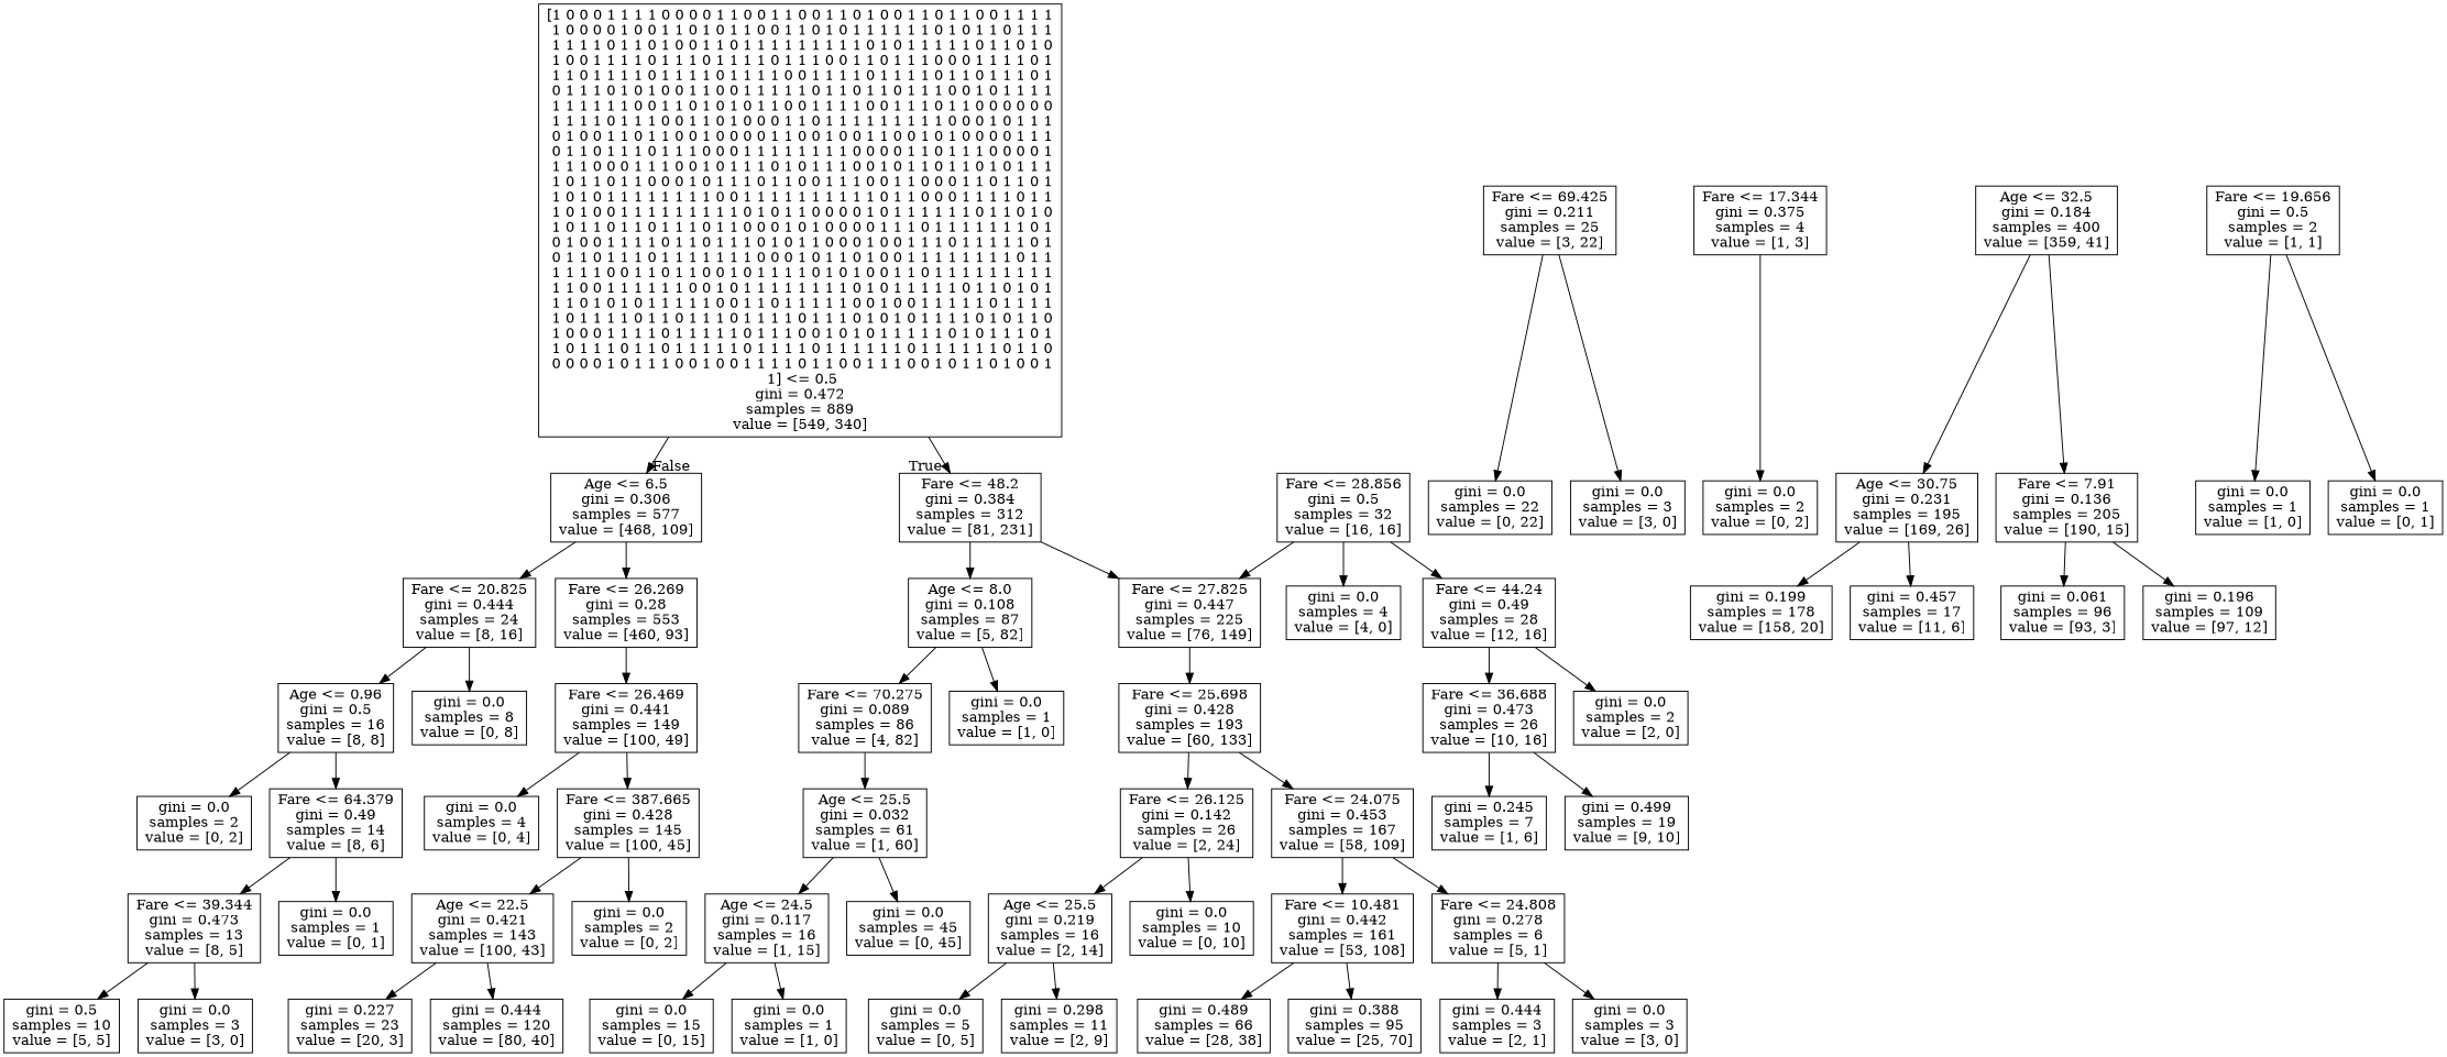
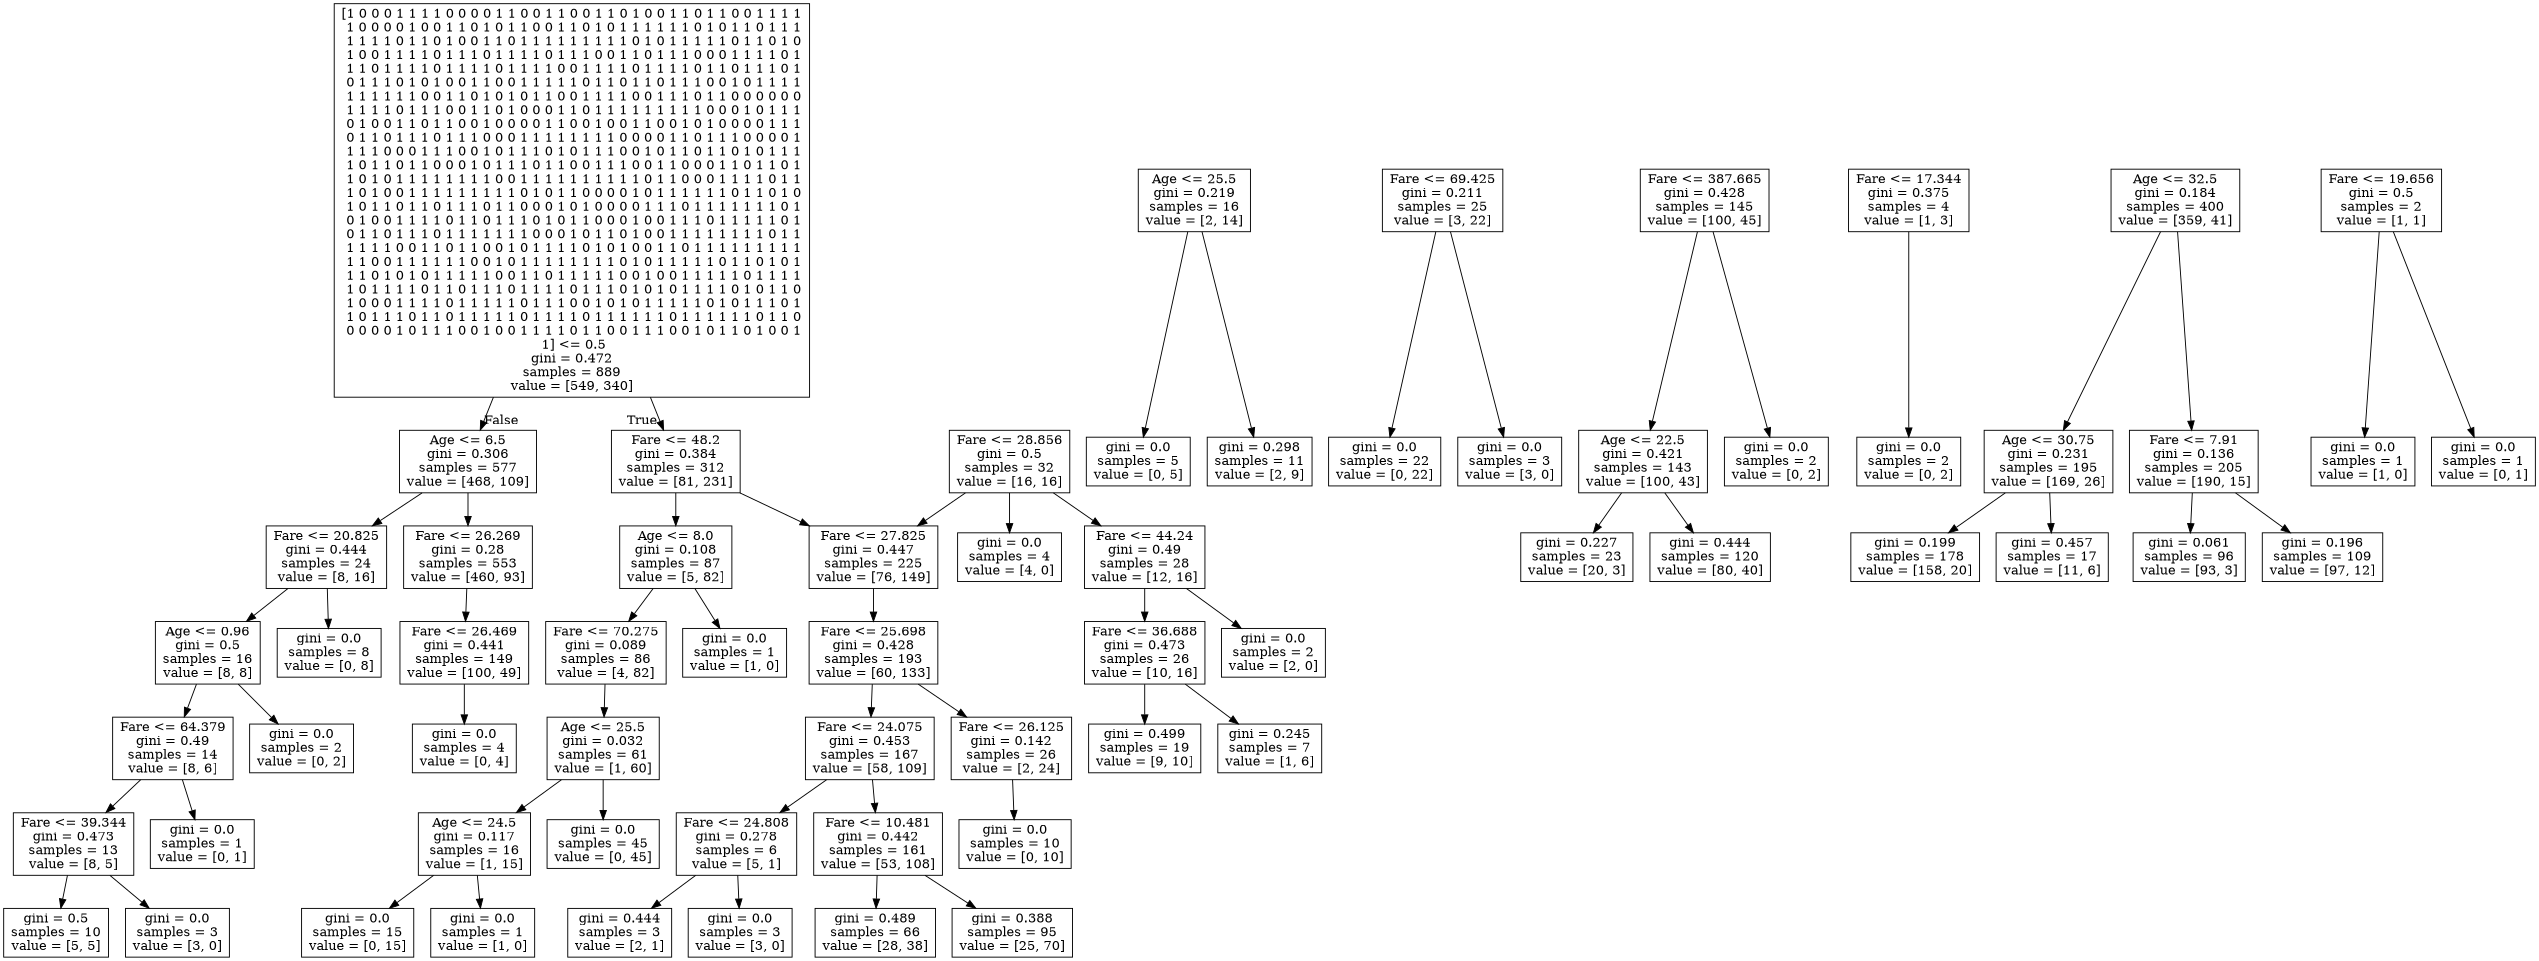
  digraph {
    node [shape=box]
    n1 [label="[1 0 0 0 1 1 1 1 0 0 0 0 1 1 0 0 1 1 0 0 1 1 0 1 0 0 1 1 0 1 1 0 0 1 1 1 1\n 1 0 0 0 0 1 0 0 1 1 0 1 0 1 1 0 0 1 1 0 1 0 1 1 1 1 1 1 0 1 0 1 1 0 1 1 1\n 1 1 1 1 0 1 1 0 1 0 0 1 1 0 1 1 1 1 1 1 1 1 1 0 1 0 1 1 1 1 1 0 1 1 0 1 0\n 1 0 0 1 1 1 1 0 1 1 1 0 1 1 1 1 0 1 1 1 0 0 1 1 0 1 1 1 0 0 0 1 1 1 1 0 1\n 1 1 0 1 1 1 1 0 1 1 1 1 0 1 1 1 1 0 0 1 1 1 1 0 1 1 1 1 0 1 1 0 1 1 1 0 1\n 0 1 1 1 0 1 0 1 0 0 1 1 0 0 1 1 1 1 1 0 1 1 0 1 1 0 1 1 1 0 0 1 0 1 1 1 1\n 1 1 1 1 1 1 0 0 1 1 0 1 0 1 0 1 1 0 0 1 1 1 1 0 0 1 1 1 0 1 1 0 0 0 0 0 0\n 1 1 1 1 0 1 1 1 0 0 1 1 0 1 0 0 0 1 1 0 1 1 1 1 1 1 1 1 1 0 0 0 1 0 1 1 1\n 0 1 0 0 1 1 0 1 1 0 0 1 0 0 0 0 1 1 0 0 1 0 0 1 1 0 0 1 0 1 0 0 0 0 1 1 1\n 0 1 1 0 1 1 1 0 1 1 1 0 0 0 1 1 1 1 1 1 1 1 0 0 0 0 1 1 0 1 1 1 0 0 0 0 1\n 1 1 1 0 0 0 1 1 1 0 0 1 0 1 1 1 0 1 0 1 1 1 0 0 1 0 1 1 0 1 1 0 1 0 1 1 1\n 1 0 1 1 0 1 1 0 0 0 1 0 1 1 1 0 1 1 0 0 1 1 1 0 0 1 1 0 0 0 1 1 0 1 1 0 1\n 1 0 1 0 1 1 1 1 1 1 1 1 0 0 1 1 1 1 1 1 1 1 1 1 0 1 1 0 0 0 1 1 1 1 0 1 1\n 1 0 1 0 0 1 1 1 1 1 1 1 1 1 0 1 0 1 1 0 0 0 0 1 0 1 1 1 1 1 1 0 1 1 0 1 0\n 1 0 1 1 0 1 1 0 1 1 1 0 1 1 0 0 0 1 0 1 0 0 0 0 1 1 1 0 1 1 1 1 1 1 1 0 1\n 0 1 0 0 1 1 1 1 0 1 1 0 1 1 1 0 1 0 1 1 0 0 0 1 0 0 1 1 1 0 1 1 1 1 1 0 1\n 0 1 1 0 1 1 1 0 1 1 1 1 1 1 1 0 0 0 1 0 1 1 0 1 0 0 1 1 1 1 1 1 1 1 0 1 1\n 1 1 1 1 0 0 1 1 0 1 1 0 0 1 0 1 1 1 1 0 1 0 1 0 0 1 1 0 1 1 1 1 1 1 1 1 1\n 1 1 0 0 1 1 1 1 1 1 0 0 1 0 1 1 1 1 1 1 1 1 0 1 0 1 1 1 1 1 0 1 1 0 1 0 1\n 1 1 0 1 0 1 0 1 1 1 1 1 0 0 1 1 0 1 1 1 1 1 0 0 1 0 0 1 1 1 1 1 0 1 1 1 1\n 1 0 1 1 1 1 0 1 1 0 1 1 1 0 1 1 1 1 0 1 1 1 0 1 0 1 0 1 1 1 1 0 1 0 1 1 0\n 1 0 0 0 1 1 1 1 0 1 1 1 1 1 0 1 1 1 0 0 1 0 1 0 1 1 1 1 1 0 1 0 1 1 1 0 1\n 1 0 1 1 1 0 1 1 0 1 1 1 1 1 0 1 1 1 1 0 1 1 1 1 1 1 0 1 1 1 1 1 1 0 1 1 0\n 0 0 0 0 1 0 1 1 1 0 0 1 0 0 1 1 1 1 0 1 1 0 0 1 1 1 0 0 1 0 1 1 0 1 0 0 1\n 1] <= 0.5\ngini = 0.472\nsamples = 889\nvalue = [549, 340]"]
    n2 [label="Fare <= 48.2\ngini = 0.384\nsamples = 312\nvalue = [81, 231]"]
    n3 [label="Age <= 6.5\ngini = 0.306\nsamples = 577\nvalue = [468, 109]"]
    n4 [label="Fare <= 27.825\ngini = 0.447\nsamples = 225\nvalue = [76, 149]"]
    n5 [label="Age <= 8.0\ngini = 0.108\nsamples = 87\nvalue = [5, 82]"]
    n6 [label="Fare <= 20.825\ngini = 0.444\nsamples = 24\nvalue = [8, 16]"]
    n7 [label="Fare <= 26.269\ngini = 0.28\nsamples = 553\nvalue = [460, 93]"]
    n8 [label="Fare <= 25.698\ngini = 0.428\nsamples = 193\nvalue = [60, 133]"]
    n9 [label="gini = 0.0\nsamples = 1\nvalue = [1, 0]"]
    n10 [label="Fare <= 70.275\ngini = 0.089\nsamples = 86\nvalue = [4, 82]"]
    n11 [label="Fare <= 24.075\ngini = 0.453\nsamples = 167\nvalue = [58, 109]"]
    n12 [label="Fare <= 26.125\ngini = 0.142\nsamples = 26\nvalue = [2, 24]"]
    n13 [label="Fare <= 28.856\ngini = 0.5\nsamples = 32\nvalue = [16, 16]"]
    n14 [label="gini = 0.0\nsamples = 4\nvalue = [4, 0]"]
    n15 [label="Fare <= 44.24\ngini = 0.49\nsamples = 28\nvalue = [12, 16]"]
    n16 [label="Fare <= 10.481\ngini = 0.442\nsamples = 161\nvalue = [53, 108]"]
    n17 [label="Fare <= 24.808\ngini = 0.278\nsamples = 6\nvalue = [5, 1]"]
    n18 [label="Age <= 25.5\ngini = 0.219\nsamples = 16\nvalue = [2, 14]"]
    n19 [label="gini = 0.0\nsamples = 10\nvalue = [0, 10]"]
    n20 [label="gini = 0.489\nsamples = 66\nvalue = [28, 38]"]
    n21 [label="gini = 0.388\nsamples = 95\nvalue = [25, 70]"]
    n22 [label="gini = 0.444\nsamples = 3\nvalue = [2, 1]"]
    n23 [label="gini = 0.0\nsamples = 3\nvalue = [3, 0]"]
    n24 [label="gini = 0.0\nsamples = 5\nvalue = [0, 5]"]
    n25 [label="gini = 0.298\nsamples = 11\nvalue = [2, 9]"]
    n26 [label="Fare <= 36.688\ngini = 0.473\nsamples = 26\nvalue = [10, 16]"]
    n27 [label="gini = 0.0\nsamples = 2\nvalue = [2, 0]"]
    n28 [label="gini = 0.499\nsamples = 19\nvalue = [9, 10]"]
    n29 [label="gini = 0.245\nsamples = 7\nvalue = [1, 6]"]
    n30 [label="Age <= 25.5\ngini = 0.032\nsamples = 61\nvalue = [1, 60]"]
    n31 [label="Fare <= 69.425\ngini = 0.211\nsamples = 25\nvalue = [3, 22]"]
    n32 [label="gini = 0.0\nsamples = 22\nvalue = [0, 22]"]
    n33 [label="gini = 0.0\nsamples = 3\nvalue = [3, 0]"]
    n34 [label="Age <= 24.5\ngini = 0.117\nsamples = 16\nvalue = [1, 15]"]
    n35 [label="gini = 0.0\nsamples = 45\nvalue = [0, 45]"]
    n36 [label="gini = 0.0\nsamples = 15\nvalue = [0, 15]"]
    n37 [label="gini = 0.0\nsamples = 1\nvalue = [1, 0]"]
    n38 [label="gini = 0.0\nsamples = 8\nvalue = [0, 8]"]
    n39 [label="Age <= 0.96\ngini = 0.5\nsamples = 16\nvalue = [8, 8]"]
    n40 [label="Fare <= 26.469\ngini = 0.441\nsamples = 149\nvalue = [100, 49]"]
    n41 [label="gini = 0.0\nsamples = 2\nvalue = [0, 2]"]
    n42 [label="Fare <= 64.379\ngini = 0.49\nsamples = 14\nvalue = [8, 6]"]
    n43 [label="Fare <= 39.344\ngini = 0.473\nsamples = 13\nvalue = [8, 5]"]
    n44 [label="gini = 0.0\nsamples = 1\nvalue = [0, 1]"]
    n45 [label="gini = 0.5\nsamples = 10\nvalue = [5, 5]"]
    n46 [label="gini = 0.0\nsamples = 3\nvalue = [3, 0]"]
    n47 [label="gini = 0.0\nsamples = 4\nvalue = [0, 4]"]
    n48 [label="Fare <= 387.665\ngini = 0.428\nsamples = 145\nvalue = [100, 45]"]
    n49 [label="Fare <= 17.344\ngini = 0.375\nsamples = 4\nvalue = [1, 3]"]
    n50 [label="gini = 0.0\nsamples = 2\nvalue = [0, 2]"]
    n51 [label="Age <= 32.5\ngini = 0.184\nsamples = 400\nvalue = [359, 41]"]
    n52 [label="Age <= 30.75\ngini = 0.231\nsamples = 195\nvalue = [169, 26]"]
    n53 [label="Fare <= 7.91\ngini = 0.136\nsamples = 205\nvalue = [190, 15]"]
    n54 [label="Fare <= 19.656\ngini = 0.5\nsamples = 2\nvalue = [1, 1]"]
    n55 [label="gini = 0.0\nsamples = 1\nvalue = [1, 0]"]
    n56 [label="gini = 0.0\nsamples = 1\nvalue = [0, 1]"]
    n57 [label="gini = 0.199\nsamples = 178\nvalue = [158, 20]"]
    n58 [label="gini = 0.457\nsamples = 17\nvalue = [11, 6]"]
    n59 [label="gini = 0.061\nsamples = 96\nvalue = [93, 3]"]
    n60 [label="gini = 0.196\nsamples = 109\nvalue = [97, 12]"]
    n61 [label="Age <= 22.5\ngini = 0.421\nsamples = 143\nvalue = [100, 43]"]
    n62 [label="gini = 0.0\nsamples = 2\nvalue = [0, 2]"]
    n63 [label="gini = 0.227\nsamples = 23\nvalue = [20, 3]"]
    n64 [label="gini = 0.444\nsamples = 120\nvalue = [80, 40]"]
    n1 -> n2 [headlabel=True labelangle=45 labeldistance=2.5]
    n1 -> n3 [headlabel=False labelangle=-45 labeldistance=2.5]
    n2 -> n4
    n2 -> n5
    n3 -> n6
    n3 -> n7
    n4 -> n8
    n5 -> n9
    n5 -> n10
    n6 -> n38
    n6 -> n39
    n7 -> n40
    n8 -> n11
    n8 -> n12
    n10 -> n30
    n11 -> n16
    n11 -> n17
-   n12 -> n18
    n12 -> n19
    n13 -> n4
    n13 -> n14
    n13 -> n15
    n15 -> n26
    n15 -> n27
    n16 -> n20
    n16 -> n21
    n17 -> n22
    n17 -> n23
    n18 -> n24
    n18 -> n25
    n26 -> n28
    n26 -> n29
    n30 -> n34
    n30 -> n35
    n31 -> n32
    n31 -> n33
    n34 -> n36
    n34 -> n37
    n39 -> n41
    n39 -> n42
    n40 -> n47
-   n40 -> n48
    n42 -> n43
    n42 -> n44
    n43 -> n45
    n43 -> n46
    n48 -> n61
    n48 -> n62
    n49 -> n50
    n51 -> n52
    n51 -> n53
    n52 -> n57
    n52 -> n58
    n53 -> n59
    n53 -> n60
    n54 -> n55
    n54 -> n56
    n61 -> n63
    n61 -> n64
  }
